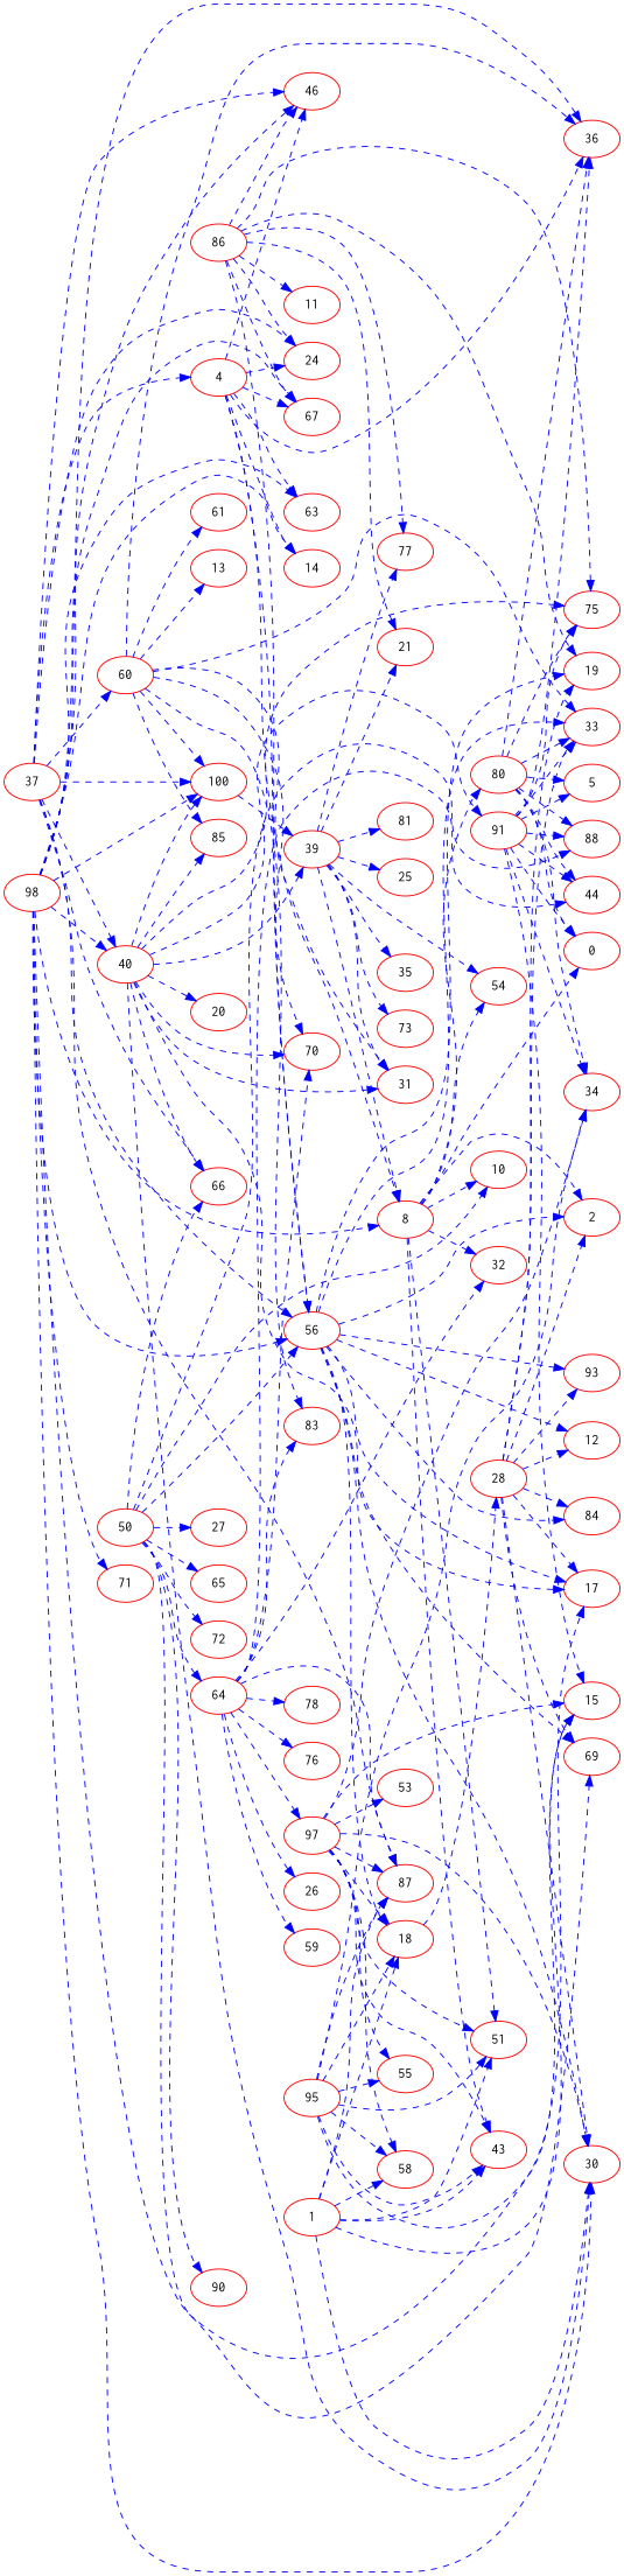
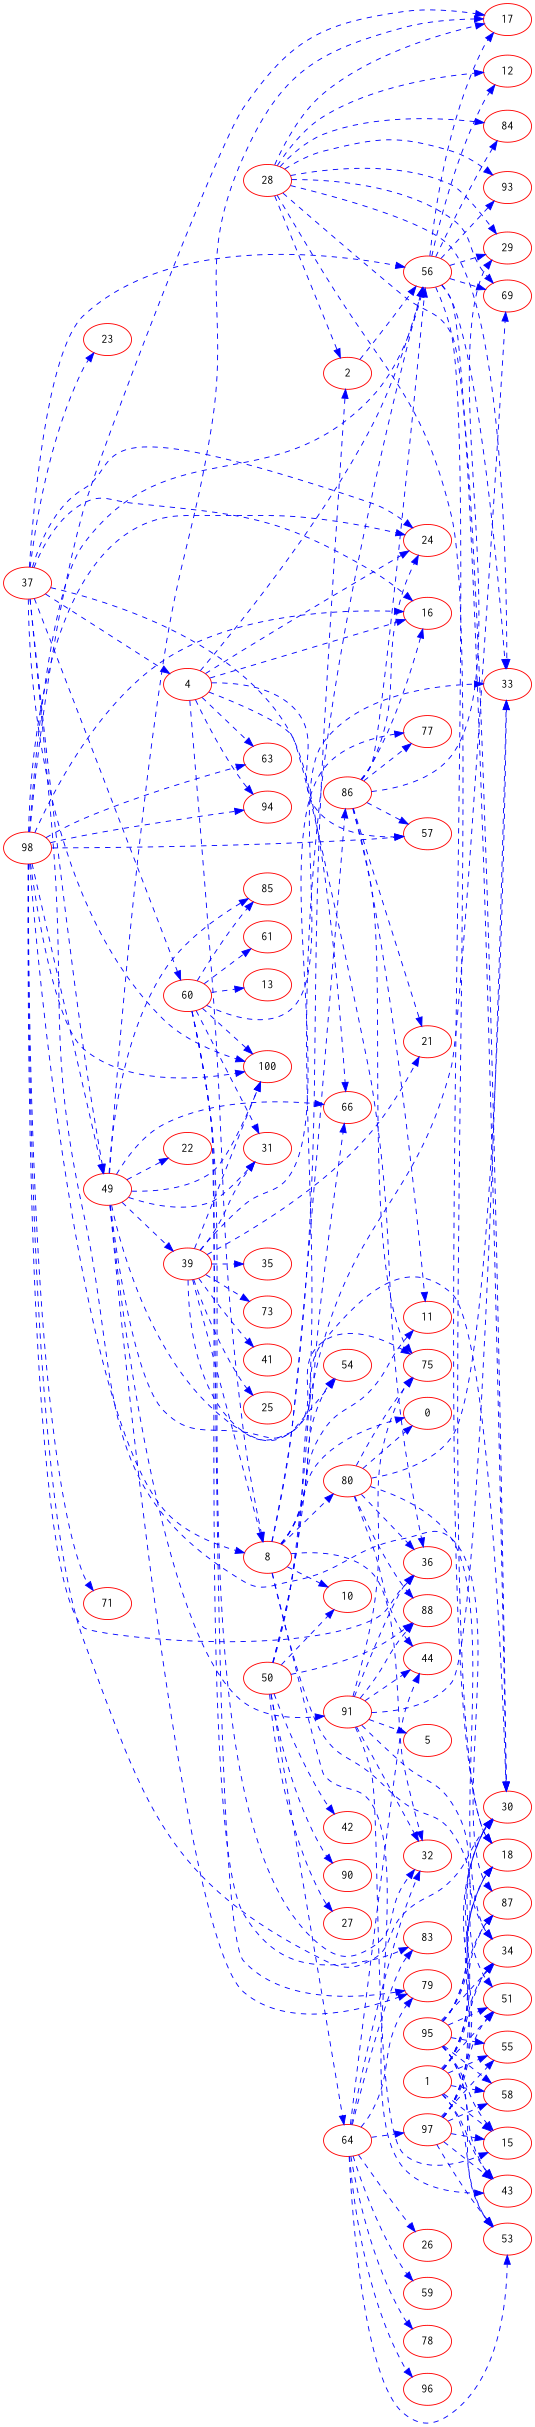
  digraph {
    rankdir=LR
    node [color=Red fontname=Courier]
    edge [color=Blue style=dashed]
    1
    18
    30
    34
    43
    n6 [label=15]
    51
    53
    55
    58
    87
    4
    8
-   16 [label=46]
+   16
    24
    36
    56
    63
-   67
-   94 [label=14]
+   67 [label=57]
+   94
    0
    2
    10
    11
    32
    54
    80
    86
    12
    17
-   29 [label=19]
+   29
    33
    69
    84
    93
    75
    88
    44
    5
    21
    77
    28
    37
-   49 [label=40]
+   23
+   49
    60
    66
    100
    39
    31
-   22 [label=20]
-   70
+   22
+   70 [label=79]
    85
    91
    13
    61
    83
    25
    35
    73
-   81
+   81 [label=41]
    50
    27
    64
-   65
-   72
+   72 [label=42]
    90
    26
    59
    78
-   96 [label=76]
+   96
    97
    95
    98
    71
    1 -> 18
    1 -> 30
+   1 -> 34
    1 -> 43
    1 -> n6
    1 -> 51
+   1 -> 53
+   1 -> 55
    1 -> 58
    1 -> 87
    4 -> 8
    4 -> 16
    4 -> 24
    4 -> 36
    4 -> 56
    4 -> 63
    4 -> 67
    4 -> 94
    8 -> 43
    8 -> 51
    8 -> 0
    8 -> 2
    8 -> 10
+   8 -> 11
    8 -> 32
    8 -> 54
    8 -> 80
+   8 -> 86
    56 -> 18
    56 -> 30
-   56 -> 2
+   2 -> 56
    56 -> 12
    56 -> 17
    56 -> 29
    56 -> 33
    56 -> 69
    56 -> 84
    56 -> 93
    80 -> 34
    80 -> 36
    80 -> 0
    80 -> 33
    80 -> 75
    80 -> 88
    80 -> 44
-   80 -> 5
    86 -> 16
    86 -> 24
    86 -> 56
    86 -> 67
    86 -> 11
    86 -> 29
    86 -> 75
    86 -> 21
    86 -> 77
-   18 -> 28
+   28 -> 18
    28 -> 30
    28 -> 2
    28 -> 12
    28 -> 17
    28 -> 29
    28 -> 33
    28 -> 69
    28 -> 84
    28 -> 93
    37 -> 87
    37 -> 4
    37 -> 16
    37 -> 24
    37 -> 56
+   37 -> 23
    37 -> 49
    37 -> 60
    37 -> 66
    37 -> 100
    49 -> 30
    49 -> 17
    49 -> 75
    49 -> 66
    49 -> 100
    49 -> 39
    49 -> 31
    49 -> 22
    49 -> 70
    49 -> 85
    49 -> 91
-   60 -> 36
+   60 -> 32
    60 -> 33
    60 -> 100
    60 -> 31
    60 -> 70
    60 -> 85
    60 -> 13
    60 -> 61
    60 -> 83
    39 -> 8
    39 -> 54
    39 -> 21
    39 -> 77
-   100 -> 39
+   39 -> 100
    39 -> 31
    39 -> 25
    39 -> 35
    39 -> 73
    39 -> 81
    91 -> 34
    91 -> n6
    91 -> 36
-   91 -> 0
+   91 -> 32
    91 -> 33
    91 -> 75
    91 -> 88
    91 -> 44
    91 -> 5
    50 -> 56
    50 -> 10
    50 -> 69
    50 -> 88
    50 -> 66
    50 -> 27
    50 -> 64
-   50 -> 65
    50 -> 72
    50 -> 90
-   64 -> 87
+   64 -> 53
    64 -> 32
    64 -> 44
    64 -> 70
    64 -> 83
    64 -> 26
    64 -> 59
    64 -> 78
    64 -> 96
    64 -> 97
    97 -> 18
    97 -> 30
    97 -> 34
    97 -> 43
    97 -> n6
    97 -> 51
    97 -> 53
    97 -> 55
    97 -> 58
-   97 -> 87
    95 -> 18
+   95 -> 30
    95 -> 34
    95 -> 43
    95 -> n6
    95 -> 51
+   95 -> 53
    95 -> 55
    95 -> 58
    95 -> 87
    98 -> 30
    98 -> 8
    98 -> 16
+   98 -> 24
    98 -> 36
    98 -> 56
    98 -> 63
    98 -> 67
    98 -> 94
    98 -> 17
    98 -> 49
    98 -> 100
    98 -> 71
  }
